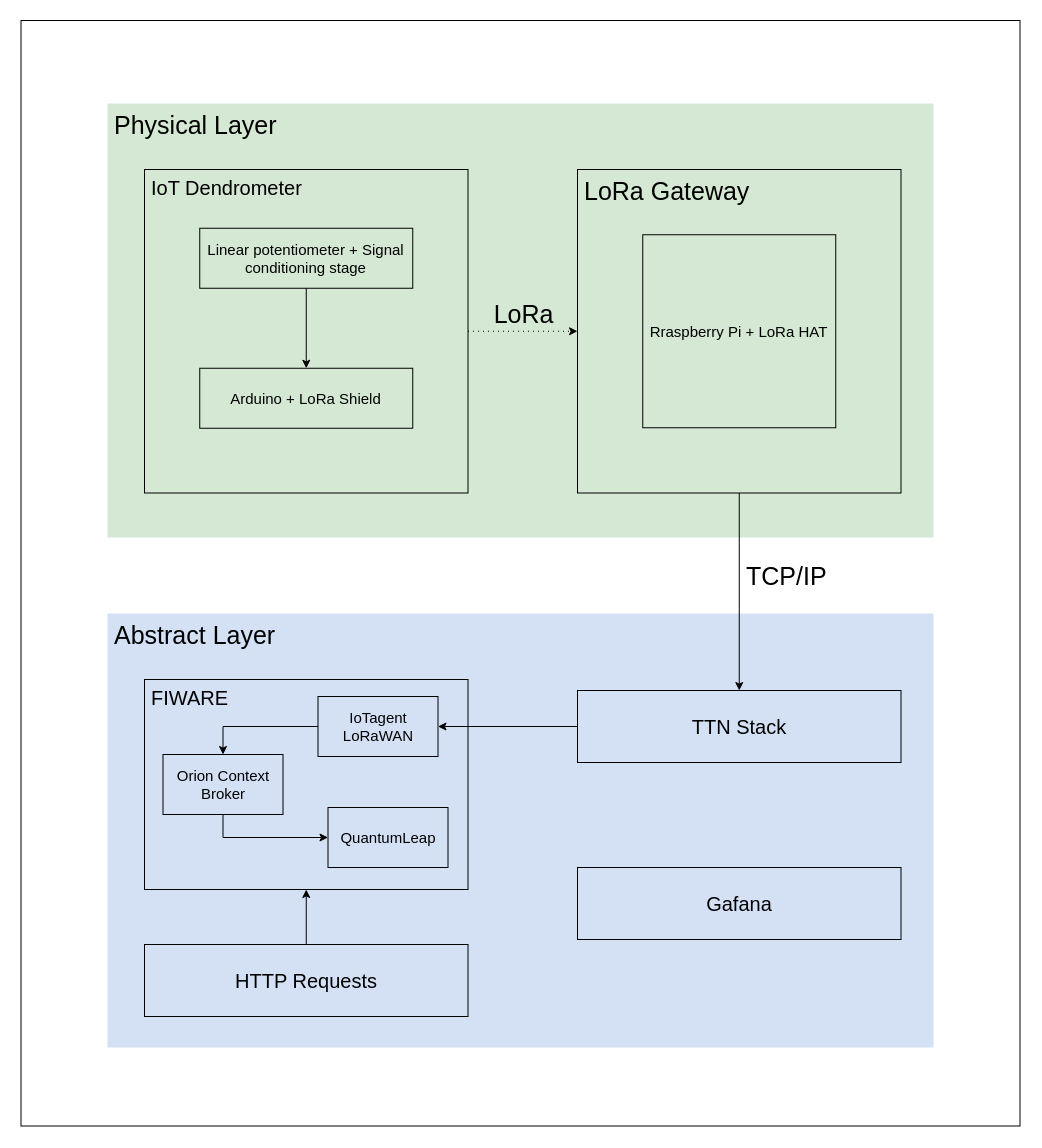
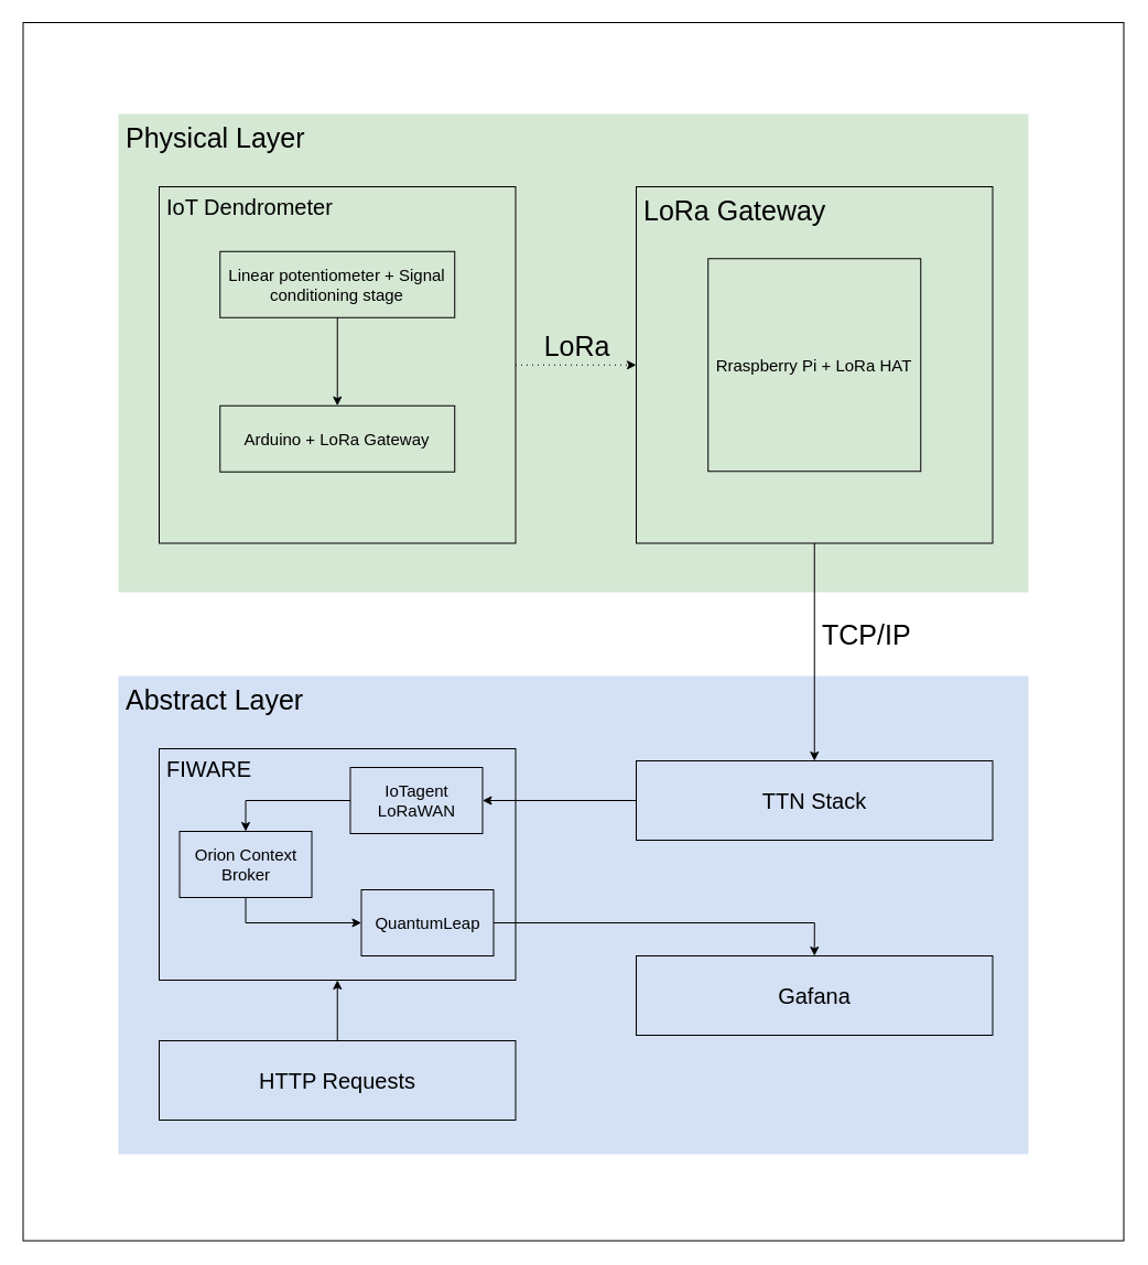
  <mxCell id="0" />
  <mxCell id="1" parent="0" />
  <mxCell id="2" value="" style="rounded=0;whiteSpace=wrap;html=1;fillColor=none;strokeColor=#000000;" parent="1" vertex="1"><mxGeometry x="20.5" y="20" width="999" height="1105.5" as="geometry" /></mxCell>
  <mxCell id="3" value="&lt;font color=&quot;#000000&quot; style=&quot;font-size: 25px;&quot;&gt;Physical Layer&lt;/font&gt;" style="rounded=0;whiteSpace=wrap;html=1;strokeColor=none;fillColor=#D5E8D4;align=left;verticalAlign=top;fontSize=25;spacingLeft=5;fontColor=#ffffff;" parent="1" vertex="1"><mxGeometry x="107" y="103" width="826" height="434" as="geometry" /></mxCell>
  <mxCell id="4" value="&lt;font color=&quot;#000000&quot; style=&quot;font-size: 25px;&quot;&gt;Abstract Layer&lt;/font&gt;" style="rounded=0;whiteSpace=wrap;html=1;align=left;verticalAlign=top;fontSize=25;spacingLeft=5;fillColor=#D4E1F5;strokeColor=none;" parent="1" vertex="1"><mxGeometry x="107" y="613" width="826" height="434" as="geometry" /></mxCell>
  <mxCell id="5" value="LoRa" style="edgeStyle=orthogonalEdgeStyle;rounded=0;orthogonalLoop=1;jettySize=auto;html=1;fontSize=25;strokeColor=#000000;dashed=1;dashPattern=1 4;verticalAlign=bottom;labelBackgroundColor=none;fontColor=#000000;" parent="1" source="6" target="9" edge="1"><mxGeometry relative="1" as="geometry" /></mxCell>
  <mxCell id="6" value="IoT Dendrometer" style="whiteSpace=wrap;html=1;aspect=fixed;strokeColor=#000000;fillColor=none;fontSize=20;align=left;fontColor=#000000;verticalAlign=top;spacingLeft=5;" parent="1" vertex="1"><mxGeometry x="144" y="169" width="323.5" height="323.5" as="geometry" /></mxCell>
  <mxCell id="7" style="edgeStyle=orthogonalEdgeStyle;rounded=0;orthogonalLoop=1;jettySize=auto;html=1;exitX=0.5;exitY=1;exitDx=0;exitDy=0;entryX=0.5;entryY=0;entryDx=0;entryDy=0;strokeColor=#000000;fontSize=20;fontColor=#000000;" parent="1" source="9" target="15" edge="1"><mxGeometry relative="1" as="geometry" /></mxCell>
  <mxCell id="8" value="TCP/IP" style="edgeLabel;html=1;align=left;verticalAlign=middle;resizable=0;points=[];fontSize=25;fontColor=#000000;labelBackgroundColor=none;spacingTop=10;spacingLeft=5;" parent="7" vertex="1" connectable="0"><mxGeometry x="-0.228" relative="1" as="geometry"><mxPoint y="1" as="offset" /></mxGeometry></mxCell>
  <mxCell id="9" value="LoRa Gateway" style="whiteSpace=wrap;html=1;aspect=fixed;strokeColor=#000000;fillColor=none;fontSize=25;align=left;fontColor=#000000;verticalAlign=top;spacingLeft=5;" parent="1" vertex="1"><mxGeometry x="577" y="169" width="323.5" height="323.5" as="geometry" /></mxCell>
  <mxCell id="10" value="" style="edgeStyle=orthogonalEdgeStyle;rounded=0;orthogonalLoop=1;jettySize=auto;html=1;strokeColor=#000000;fontSize=20;fontColor=#000000;" parent="1" source="11" target="12" edge="1"><mxGeometry relative="1" as="geometry" /></mxCell>
  <mxCell id="11" value="&lt;font color=&quot;#000000&quot; style=&quot;font-size: 15px&quot;&gt;Linear potentiometer + Signal conditioning stage&lt;/font&gt;" style="rounded=0;whiteSpace=wrap;html=1;strokeColor=#000000;fillColor=none;fontSize=15;align=center;" parent="1" vertex="1"><mxGeometry x="199.25" y="227.75" width="213" height="60" as="geometry" /></mxCell>
- <mxCell id="12" value="&lt;font color=&quot;#000000&quot; style=&quot;font-size: 15px;&quot;&gt;Arduino + LoRa Shield&lt;/font&gt;" style="rounded=0;whiteSpace=wrap;html=1;strokeColor=#000000;fillColor=none;fontSize=15;align=center;" parent="1" vertex="1"><mxGeometry x="199.25" y="367.75" width="213" height="60" as="geometry" /></mxCell>
+ <mxCell id="12" value="&lt;font color=&quot;#000000&quot; style=&quot;font-size: 15px;&quot;&gt;Arduino + LoRa Gateway&lt;/font&gt;" style="rounded=0;whiteSpace=wrap;html=1;strokeColor=#000000;fillColor=none;fontSize=15;align=center;" parent="1" vertex="1"><mxGeometry x="199.25" y="367.75" width="213" height="60" as="geometry" /></mxCell>
  <mxCell id="13" value="Rraspberry Pi + LoRa HAT" style="whiteSpace=wrap;html=1;aspect=fixed;strokeColor=#000000;fillColor=none;fontSize=15;fontColor=#000000;align=center;" parent="1" vertex="1"><mxGeometry x="642.25" y="234.25" width="193" height="193" as="geometry" /></mxCell>
  <mxCell id="14" style="edgeStyle=orthogonalEdgeStyle;rounded=0;orthogonalLoop=1;jettySize=auto;html=1;exitX=0;exitY=0.5;exitDx=0;exitDy=0;entryX=1;entryY=0.5;entryDx=0;entryDy=0;strokeColor=#000000;fontSize=15;fontColor=#000000;" parent="1" source="15" target="21" edge="1"><mxGeometry relative="1" as="geometry" /></mxCell>
  <mxCell id="15" value="TTN Stack" style="rounded=0;whiteSpace=wrap;html=1;strokeColor=#000000;fillColor=none;fontSize=20;fontColor=#000000;align=center;" parent="1" vertex="1"><mxGeometry x="577" y="690" width="323.5" height="72" as="geometry" /></mxCell>
  <mxCell id="16" value="Gafana" style="rounded=0;whiteSpace=wrap;html=1;strokeColor=#000000;fillColor=none;fontSize=20;fontColor=#000000;align=center;" parent="1" vertex="1"><mxGeometry x="577" y="867" width="323.5" height="72" as="geometry" /></mxCell>
  <mxCell id="17" style="edgeStyle=orthogonalEdgeStyle;rounded=0;orthogonalLoop=1;jettySize=auto;html=1;exitX=0.5;exitY=0;exitDx=0;exitDy=0;entryX=0.5;entryY=1;entryDx=0;entryDy=0;strokeColor=#000000;fontSize=15;fontColor=#000000;" parent="1" source="18" target="19" edge="1"><mxGeometry relative="1" as="geometry" /></mxCell>
  <mxCell id="18" value="HTTP Requests" style="rounded=0;whiteSpace=wrap;html=1;strokeColor=#000000;fillColor=none;fontSize=20;fontColor=#000000;align=center;" parent="1" vertex="1"><mxGeometry x="144" y="944" width="323.5" height="72" as="geometry" /></mxCell>
  <mxCell id="19" value="FIWARE" style="rounded=0;whiteSpace=wrap;html=1;strokeColor=#000000;fillColor=none;fontSize=20;fontColor=#000000;align=left;verticalAlign=top;spacingLeft=5;" parent="1" vertex="1"><mxGeometry x="144" y="679" width="323.5" height="210" as="geometry" /></mxCell>
  <mxCell id="20" style="edgeStyle=orthogonalEdgeStyle;rounded=0;orthogonalLoop=1;jettySize=auto;html=1;exitX=0;exitY=0.5;exitDx=0;exitDy=0;entryX=0.5;entryY=0;entryDx=0;entryDy=0;strokeColor=#000000;fontSize=20;fontColor=#000000;" parent="1" source="21" target="23" edge="1"><mxGeometry relative="1" as="geometry" /></mxCell>
  <mxCell id="21" value="IoTagent LoRaWAN" style="rounded=0;whiteSpace=wrap;html=1;strokeColor=#000000;fillColor=none;fontSize=15;fontColor=#000000;align=center;" parent="1" vertex="1"><mxGeometry x="317.5" y="696" width="120" height="60" as="geometry" /></mxCell>
  <mxCell id="22" style="edgeStyle=orthogonalEdgeStyle;rounded=0;orthogonalLoop=1;jettySize=auto;html=1;exitX=0.5;exitY=1;exitDx=0;exitDy=0;entryX=0;entryY=0.5;entryDx=0;entryDy=0;strokeColor=#000000;fontSize=20;fontColor=#000000;" parent="1" source="23" target="25" edge="1"><mxGeometry relative="1" as="geometry" /></mxCell>
  <mxCell id="23" value="Orion Context Broker" style="rounded=0;whiteSpace=wrap;html=1;strokeColor=#000000;fillColor=none;fontSize=15;fontColor=#000000;align=center;" parent="1" vertex="1"><mxGeometry x="162.5" y="754" width="120" height="60" as="geometry" /></mxCell>
+ <mxCell id="24" style="edgeStyle=orthogonalEdgeStyle;rounded=0;orthogonalLoop=1;jettySize=auto;html=1;exitX=1;exitY=0.5;exitDx=0;exitDy=0;entryX=0.5;entryY=0;entryDx=0;entryDy=0;strokeColor=#000000;fontSize=15;fontColor=#000000;" parent="1" source="25" target="16" edge="1"><mxGeometry relative="1" as="geometry" /></mxCell>
  <mxCell id="25" value="QuantumLeap" style="rounded=0;whiteSpace=wrap;html=1;strokeColor=#000000;fillColor=none;fontSize=15;fontColor=#000000;align=center;" parent="1" vertex="1"><mxGeometry x="327.5" y="807" width="120" height="60" as="geometry" /></mxCell>
